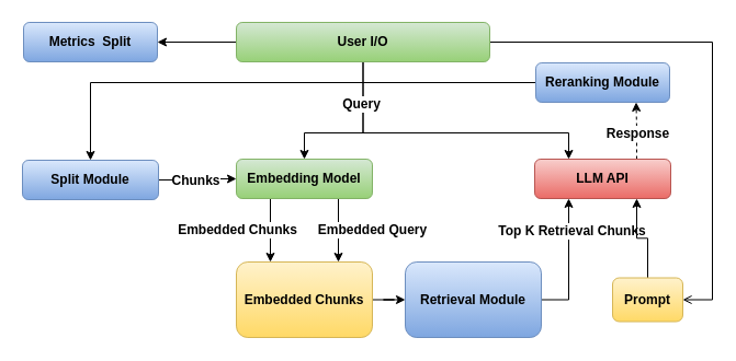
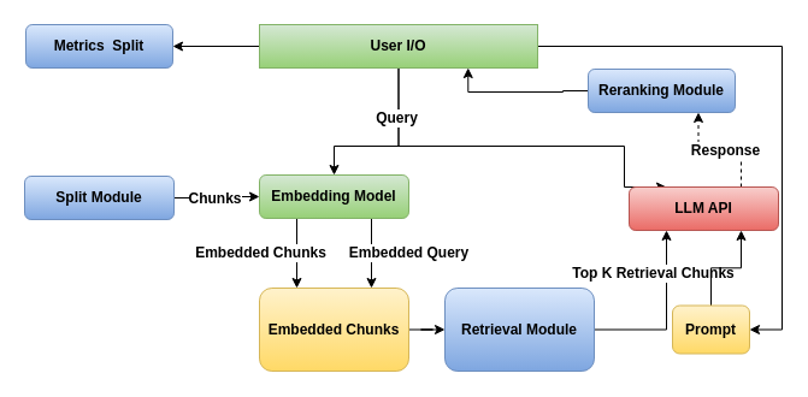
  <mxCell id="0" />
  <mxCell id="1" parent="0" />
  <mxCell id="2" style="edgeStyle=orthogonalEdgeStyle;rounded=0;orthogonalLoop=1;jettySize=auto;html=1;exitX=0.5;exitY=1;exitDx=0;exitDy=0;entryX=0.5;entryY=0;entryDx=0;entryDy=0;fontStyle=1;fontSize=12;" edge="1" parent="1" source="7" target="12"><mxGeometry relative="1" as="geometry"><Array as="points"><mxPoint x="331" y="121" /><mxPoint x="277" y="121" /></Array></mxGeometry></mxCell>
  <mxCell id="3" style="edgeStyle=orthogonalEdgeStyle;rounded=0;orthogonalLoop=1;jettySize=auto;html=1;exitX=0.5;exitY=1;exitDx=0;exitDy=0;entryX=0.25;entryY=0;entryDx=0;entryDy=0;fontStyle=1;fontSize=12;" edge="1" parent="1" source="7" target="15"><mxGeometry relative="1" as="geometry"><Array as="points"><mxPoint x="331" y="121" /><mxPoint x="518" y="121" /></Array></mxGeometry></mxCell>
  <mxCell id="4" value="Query" style="edgeLabel;html=1;align=center;verticalAlign=middle;resizable=0;points=[];fontStyle=1;fontSize=12;" vertex="1" connectable="0" parent="3"><mxGeometry x="-0.872" y="1" relative="1" as="geometry"><mxPoint x="-3" y="20" as="offset" /></mxGeometry></mxCell>
- <mxCell id="5" style="edgeStyle=orthogonalEdgeStyle;rounded=0;orthogonalLoop=1;jettySize=auto;html=1;exitX=1;exitY=0.5;exitDx=0;exitDy=0;entryX=1;entryY=0.5;entryDx=0;entryDy=0;fontStyle=1;fontSize=12;endArrow=open;" edge="1" parent="1" source="7" target="24"><mxGeometry relative="1" as="geometry"><Array as="points"><mxPoint x="649" y="38" /><mxPoint x="649" y="274" /></Array></mxGeometry></mxCell>
+ <mxCell id="5" style="edgeStyle=orthogonalEdgeStyle;rounded=0;orthogonalLoop=1;jettySize=auto;html=1;exitX=1;exitY=0.5;exitDx=0;exitDy=0;entryX=1;entryY=0.5;entryDx=0;entryDy=0;fontStyle=1;fontSize=12;" edge="1" parent="1" source="7" target="24"><mxGeometry relative="1" as="geometry"><Array as="points"><mxPoint x="649" y="38" /><mxPoint x="649" y="274" /></Array></mxGeometry></mxCell>
  <mxCell id="6" style="edgeStyle=orthogonalEdgeStyle;rounded=0;orthogonalLoop=1;jettySize=auto;html=1;exitX=0;exitY=0.5;exitDx=0;exitDy=0;entryX=1;entryY=0.5;entryDx=0;entryDy=0;" edge="1" parent="1" source="7" target="25"><mxGeometry relative="1" as="geometry" /></mxCell>
- <mxCell id="7" value="User I/O" style="rounded=1;whiteSpace=wrap;html=1;fillColor=#d5e8d4;strokeColor=#82b366;fontStyle=1;fontSize=12;gradientColor=#97d077;" parent="1" vertex="1"><mxGeometry x="215" y="20" width="231" height="36" as="geometry" /></mxCell>
+ <mxCell id="7" value="User I/O" style="whiteSpace=wrap;html=1;fillColor=#d5e8d4;strokeColor=#82b366;fontStyle=1;fontSize=12;gradientColor=#97d077;rounded=0;" parent="1" vertex="1"><mxGeometry x="215" y="20" width="231" height="36" as="geometry" /></mxCell>
  <mxCell id="8" style="edgeStyle=orthogonalEdgeStyle;rounded=0;orthogonalLoop=1;jettySize=auto;html=1;exitX=0.25;exitY=1;exitDx=0;exitDy=0;entryX=0.25;entryY=0;entryDx=0;entryDy=0;fontStyle=1;fontSize=12;" edge="1" parent="1" source="12" target="19"><mxGeometry relative="1" as="geometry" /></mxCell>
  <mxCell id="9" value="Embedded Chunks" style="edgeLabel;html=1;align=center;verticalAlign=middle;resizable=0;points=[];fontStyle=1;fontSize=12;" vertex="1" connectable="0" parent="8"><mxGeometry x="-0.121" y="-1" relative="1" as="geometry"><mxPoint x="-30" y="3" as="offset" /></mxGeometry></mxCell>
  <mxCell id="10" style="edgeStyle=orthogonalEdgeStyle;rounded=0;orthogonalLoop=1;jettySize=auto;html=1;exitX=0.75;exitY=1;exitDx=0;exitDy=0;entryX=0.75;entryY=0;entryDx=0;entryDy=0;fontStyle=1;fontSize=12;" edge="1" parent="1" source="12" target="19"><mxGeometry relative="1" as="geometry" /></mxCell>
  <mxCell id="11" value="Embedded Query" style="edgeLabel;html=1;align=center;verticalAlign=middle;resizable=0;points=[];fontStyle=1;fontSize=12;" vertex="1" connectable="0" parent="10"><mxGeometry x="-0.035" y="-1" relative="1" as="geometry"><mxPoint x="31" as="offset" /></mxGeometry></mxCell>
  <mxCell id="12" value="Embedding Model" style="rounded=1;whiteSpace=wrap;html=1;fillColor=#d5e8d4;strokeColor=#82b366;fontStyle=1;fontSize=12;gradientColor=#97d077;" parent="1" vertex="1"><mxGeometry x="215" y="145" width="124" height="36" as="geometry" /></mxCell>
  <mxCell id="13" style="edgeStyle=orthogonalEdgeStyle;rounded=0;orthogonalLoop=1;jettySize=auto;html=1;exitX=0.75;exitY=0;exitDx=0;exitDy=0;fontStyle=1;fontSize=12;entryX=0.75;entryY=1;entryDx=0;entryDy=0;dashed=1;" edge="1" parent="1" source="15" target="27"><mxGeometry relative="1" as="geometry"><mxPoint x="580" y="101" as="targetPoint" /></mxGeometry></mxCell>
  <mxCell id="14" value="Response" style="edgeLabel;html=1;align=center;verticalAlign=middle;resizable=0;points=[];fontStyle=1;fontSize=12;" vertex="1" connectable="0" parent="13"><mxGeometry x="-0.074" relative="1" as="geometry"><mxPoint as="offset" /></mxGeometry></mxCell>
- <mxCell id="15" value="LLM API" style="rounded=1;whiteSpace=wrap;html=1;fillColor=#f8cecc;strokeColor=#b85450;fontStyle=1;fontSize=12;gradientColor=#ea6b66;" vertex="1" parent="1"><mxGeometry x="487" y="145" width="124" height="36" as="geometry" /></mxCell>
+ <mxCell id="15" value="LLM API" style="rounded=1;whiteSpace=wrap;html=1;fillColor=#f8cecc;strokeColor=#b85450;fontStyle=1;fontSize=12;gradientColor=#ea6b66;" vertex="1" parent="1"><mxGeometry x="522" y="155" width="124" height="36" as="geometry" /></mxCell>
  <mxCell id="16" style="edgeStyle=orthogonalEdgeStyle;rounded=0;orthogonalLoop=1;jettySize=auto;html=1;entryX=0.25;entryY=1;entryDx=0;entryDy=0;fontStyle=1;fontSize=12;exitX=1;exitY=0.5;exitDx=0;exitDy=0;" edge="1" parent="1" source="28" target="15"><mxGeometry relative="1" as="geometry"><mxPoint x="467" y="287" as="sourcePoint" /></mxGeometry></mxCell>
  <mxCell id="17" value="Top K Retrieval Chunks" style="edgeLabel;html=1;align=center;verticalAlign=middle;resizable=0;points=[];fontStyle=1;fontSize=12;" vertex="1" connectable="0" parent="16"><mxGeometry x="-0.329" y="-2" relative="1" as="geometry"><mxPoint y="-49" as="offset" /></mxGeometry></mxCell>
  <mxCell id="18" style="edgeStyle=orthogonalEdgeStyle;rounded=0;orthogonalLoop=1;jettySize=auto;html=1;exitX=1;exitY=0.5;exitDx=0;exitDy=0;" edge="1" parent="1" source="19" target="28"><mxGeometry relative="1" as="geometry" /></mxCell>
  <mxCell id="19" value="Embedded Chunks" style="rounded=1;whiteSpace=wrap;html=1;fillColor=#fff2cc;strokeColor=#d6b656;fontStyle=1;fontSize=12;gradientColor=#ffd966;" vertex="1" parent="1"><mxGeometry x="215" y="239" width="124" height="69" as="geometry" /></mxCell>
  <mxCell id="20" style="edgeStyle=orthogonalEdgeStyle;rounded=0;orthogonalLoop=1;jettySize=auto;html=1;exitX=1;exitY=0.5;exitDx=0;exitDy=0;entryX=0;entryY=0.5;entryDx=0;entryDy=0;fontStyle=1;fontSize=12;" edge="1" parent="1" source="22" target="12"><mxGeometry relative="1" as="geometry" /></mxCell>
  <mxCell id="21" value="Chunks" style="edgeLabel;html=1;align=center;verticalAlign=middle;resizable=0;points=[];fontStyle=1;fontSize=12;" vertex="1" connectable="0" parent="20"><mxGeometry x="-0.207" y="1" relative="1" as="geometry"><mxPoint x="4" y="1" as="offset" /></mxGeometry></mxCell>
  <mxCell id="22" value="Split Module" style="rounded=1;whiteSpace=wrap;html=1;fillColor=#dae8fc;strokeColor=#6c8ebf;fontStyle=1;fontSize=12;gradientColor=#7ea6e0;" vertex="1" parent="1"><mxGeometry x="20" y="146" width="124" height="36" as="geometry" /></mxCell>
  <mxCell id="23" style="edgeStyle=orthogonalEdgeStyle;rounded=0;orthogonalLoop=1;jettySize=auto;html=1;exitX=0.5;exitY=0;exitDx=0;exitDy=0;entryX=0.75;entryY=1;entryDx=0;entryDy=0;fontStyle=1;fontSize=12;" edge="1" parent="1" source="24" target="15"><mxGeometry relative="1" as="geometry" /></mxCell>
  <mxCell id="24" value="Prompt" style="rounded=1;whiteSpace=wrap;html=1;fillColor=#fff2cc;strokeColor=#d6b656;fontStyle=1;fontSize=12;gradientColor=#ffd966;" vertex="1" parent="1"><mxGeometry x="558" y="253.5" width="64" height="40" as="geometry" /></mxCell>
  <mxCell id="25" value="Metrics&amp;nbsp; Split" style="rounded=1;whiteSpace=wrap;html=1;fillColor=#dae8fc;strokeColor=#6c8ebf;fontStyle=1;fontSize=12;gradientColor=#7ea6e0;" vertex="1" parent="1"><mxGeometry x="21" y="20" width="122" height="36" as="geometry" /></mxCell>
- <mxCell id="26" style="edgeStyle=orthogonalEdgeStyle;rounded=0;orthogonalLoop=1;jettySize=auto;html=1;exitX=0;exitY=0.5;exitDx=0;exitDy=0;" edge="1" parent="1" source="27" target="22"><mxGeometry relative="1" as="geometry" /></mxCell>
+ <mxCell id="26" style="edgeStyle=orthogonalEdgeStyle;rounded=0;orthogonalLoop=1;jettySize=auto;html=1;exitX=0;exitY=0.5;exitDx=0;exitDy=0;entryX=0.75;entryY=1;entryDx=0;entryDy=0;" edge="1" parent="1" source="27" target="7"><mxGeometry relative="1" as="geometry" /></mxCell>
  <mxCell id="27" value="Reranking Module" style="rounded=1;whiteSpace=wrap;html=1;fillColor=#dae8fc;strokeColor=#6c8ebf;fontStyle=1;fontSize=12;gradientColor=#7ea6e0;" vertex="1" parent="1"><mxGeometry x="488" y="57" width="122" height="36" as="geometry" /></mxCell>
  <mxCell id="28" value="Retrieval Module" style="rounded=1;whiteSpace=wrap;html=1;fillColor=#dae8fc;strokeColor=#6c8ebf;fontStyle=1;fontSize=12;gradientColor=#7ea6e0;" vertex="1" parent="1"><mxGeometry x="369" y="239" width="124" height="69" as="geometry" /></mxCell>
